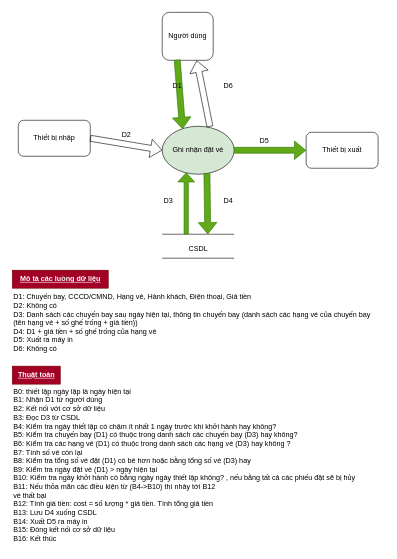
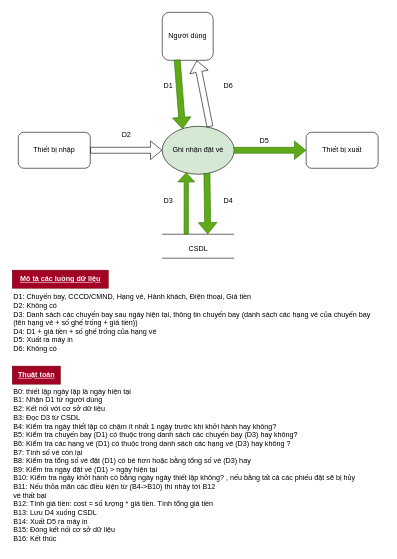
  <mxCell id="0" />
  <mxCell id="1" parent="0" />
  <mxCell id="2" value="Ghi nhận đặt vé" style="ellipse;whiteSpace=wrap;html=1;fillColor=#d5e8d4;" parent="1" vertex="1"><mxGeometry x="270" y="210" width="120" height="80" as="geometry" /></mxCell>
  <mxCell id="3" value="Người dùng" style="rounded=1;whiteSpace=wrap;html=1;" parent="1" vertex="1"><mxGeometry x="270" y="20" width="85" height="80" as="geometry" /></mxCell>
- <mxCell id="4" value="Thiết bị nhập" style="rounded=1;whiteSpace=wrap;html=1;" parent="1" vertex="1"><mxGeometry x="30" y="200" width="120" height="60" as="geometry" /></mxCell>
+ <mxCell id="4" value="Thiết bị nhập" style="rounded=1;whiteSpace=wrap;html=1;" parent="1" vertex="1"><mxGeometry x="30" y="220" width="120" height="60" as="geometry" /></mxCell>
  <mxCell id="5" value="Thiết bị xuất" style="rounded=1;whiteSpace=wrap;html=1;" parent="1" vertex="1"><mxGeometry x="510" y="220" width="120" height="60" as="geometry" /></mxCell>
  <mxCell id="6" value="" style="shape=flexArrow;endArrow=classic;html=1;rounded=0;exitX=0.294;exitY=0.989;exitDx=0;exitDy=0;entryX=0.283;entryY=0.057;entryDx=0;entryDy=0;entryPerimeter=0;exitPerimeter=0;fillColor=#60a917;strokeColor=#2D7600;" parent="1" source="3" target="2" edge="1"><mxGeometry width="50" height="50" relative="1" as="geometry"><mxPoint x="310" y="280" as="sourcePoint" /><mxPoint x="360" y="230" as="targetPoint" /></mxGeometry></mxCell>
  <mxCell id="7" value="" style="shape=flexArrow;endArrow=classic;html=1;rounded=0;entryX=0;entryY=0.5;entryDx=0;entryDy=0;exitX=1;exitY=0.5;exitDx=0;exitDy=0;fillColor=#60a917;strokeColor=#2D7600;" parent="1" source="2" target="5" edge="1"><mxGeometry width="50" height="50" relative="1" as="geometry"><mxPoint x="230" y="310" as="sourcePoint" /><mxPoint x="280" y="260" as="targetPoint" /></mxGeometry></mxCell>
  <mxCell id="8" value="" style="shape=flexArrow;endArrow=classic;html=1;rounded=0;entryX=0;entryY=0.5;entryDx=0;entryDy=0;exitX=1;exitY=0.5;exitDx=0;exitDy=0;" parent="1" source="4" target="2" edge="1"><mxGeometry width="50" height="50" relative="1" as="geometry"><mxPoint x="230" y="310" as="sourcePoint" /><mxPoint x="280" y="260" as="targetPoint" /></mxGeometry></mxCell>
  <mxCell id="9" value="" style="endArrow=none;html=1;rounded=0;" parent="1" edge="1"><mxGeometry width="50" height="50" relative="1" as="geometry"><mxPoint x="270" y="390" as="sourcePoint" /><mxPoint x="390" y="390" as="targetPoint" /></mxGeometry></mxCell>
  <mxCell id="10" value="" style="endArrow=none;html=1;rounded=0;" parent="1" edge="1"><mxGeometry width="50" height="50" relative="1" as="geometry"><mxPoint x="270" y="430" as="sourcePoint" /><mxPoint x="390" y="430" as="targetPoint" /></mxGeometry></mxCell>
  <mxCell id="11" value="" style="shape=flexArrow;endArrow=classic;html=1;rounded=0;width=7.143;endSize=4.771;entryX=0.334;entryY=0.963;entryDx=0;entryDy=0;entryPerimeter=0;fillColor=#60a917;strokeColor=#2D7600;" parent="1" target="2" edge="1"><mxGeometry width="50" height="50" relative="1" as="geometry"><mxPoint x="310" y="390" as="sourcePoint" /><mxPoint x="310" y="290" as="targetPoint" /></mxGeometry></mxCell>
  <mxCell id="12" value="" style="shape=flexArrow;endArrow=classic;html=1;rounded=0;exitX=0.621;exitY=0.981;exitDx=0;exitDy=0;exitPerimeter=0;fillColor=#60a917;strokeColor=#2D7600;" parent="1" source="2" edge="1"><mxGeometry width="50" height="50" relative="1" as="geometry"><mxPoint x="346" y="291" as="sourcePoint" /><mxPoint x="346" y="390" as="targetPoint" /></mxGeometry></mxCell>
- <mxCell id="13" value="D1" style="text;html=1;align=center;verticalAlign=middle;resizable=0;points=[];autosize=1;strokeColor=none;fillColor=none;" parent="1" vertex="1"><mxGeometry x="275" y="128" width="40" height="30" as="geometry" /></mxCell>
+ <mxCell id="13" value="D1" style="text;html=1;align=center;verticalAlign=middle;resizable=0;points=[];autosize=1;strokeColor=none;fillColor=none;" parent="1" vertex="1"><mxGeometry x="260" y="128" width="40" height="30" as="geometry" /></mxCell>
  <mxCell id="14" value="D6" style="text;html=1;align=center;verticalAlign=middle;resizable=0;points=[];autosize=1;strokeColor=none;fillColor=none;" parent="1" vertex="1"><mxGeometry x="360" y="128" width="40" height="30" as="geometry" /></mxCell>
  <mxCell id="15" value="D5" style="text;html=1;align=center;verticalAlign=middle;resizable=0;points=[];autosize=1;strokeColor=none;fillColor=none;" parent="1" vertex="1"><mxGeometry x="420" y="220" width="40" height="30" as="geometry" /></mxCell>
  <mxCell id="16" value="D4" style="text;html=1;align=center;verticalAlign=middle;resizable=0;points=[];autosize=1;strokeColor=none;fillColor=none;" parent="1" vertex="1"><mxGeometry x="360" y="320" width="40" height="30" as="geometry" /></mxCell>
  <mxCell id="17" value="D3" style="text;html=1;align=center;verticalAlign=middle;resizable=0;points=[];autosize=1;strokeColor=none;fillColor=none;" parent="1" vertex="1"><mxGeometry x="260" y="320" width="40" height="30" as="geometry" /></mxCell>
  <mxCell id="18" value="D2" style="text;html=1;align=center;verticalAlign=middle;resizable=0;points=[];autosize=1;strokeColor=none;fillColor=none;" parent="1" vertex="1"><mxGeometry x="190" y="210" width="40" height="30" as="geometry" /></mxCell>
  <mxCell id="19" value="CSDL" style="text;html=1;align=center;verticalAlign=middle;resizable=0;points=[];autosize=1;strokeColor=none;fillColor=none;" parent="1" vertex="1"><mxGeometry x="300" y="400" width="60" height="30" as="geometry" /></mxCell>
  <mxCell id="20" value="D1: Chuyến bay, CCCD/CMND, Hạng vé, Hành khách, Điện thoại, Giá tiền&lt;div&gt;D2: Không có&lt;/div&gt;&lt;div&gt;D3: Danh sách các chuyến bay sau ngày hiện tại, thông tin chuyến bay (danh sách các hạng vé của chuyến bay&lt;/div&gt;&lt;div&gt;(tên hạng vé + số ghế trống + giá tiền))&amp;nbsp;&lt;/div&gt;&lt;div&gt;D4: D1 + giá tiền + số ghế trống của hạng vé&lt;/div&gt;&lt;div&gt;D5: Xuất ra máy in&lt;/div&gt;&lt;div&gt;D6: Không có&lt;/div&gt;&lt;div&gt;&lt;br&gt;&lt;/div&gt;" style="text;html=1;align=left;verticalAlign=middle;resizable=0;points=[];autosize=1;strokeColor=none;fillColor=none;" parent="1" vertex="1"><mxGeometry x="20" y="480" width="620" height="130" as="geometry" /></mxCell>
  <mxCell id="21" value="&lt;b&gt;&lt;u&gt;Mô tả các luồng dữ liệu&lt;/u&gt;&lt;/b&gt;" style="text;html=1;align=center;verticalAlign=middle;resizable=0;points=[];autosize=1;strokeColor=#6F0000;fillColor=#a20025;fontColor=#ffffff;" parent="1" vertex="1"><mxGeometry x="20" y="450" width="160" height="30" as="geometry" /></mxCell>
  <mxCell id="22" value="&lt;b&gt;&lt;u&gt;Thuật toán&lt;/u&gt;&lt;/b&gt;" style="text;html=1;align=center;verticalAlign=middle;resizable=0;points=[];autosize=1;strokeColor=#6F0000;fillColor=#a20025;fontColor=#ffffff;" parent="1" vertex="1"><mxGeometry x="20" y="610" width="80" height="30" as="geometry" /></mxCell>
  <mxCell id="23" value="&lt;div&gt;B0: thiết lập ngày lập là ngày hiện tại&lt;/div&gt;B1: Nhận D1 từ người dùng&lt;div&gt;B2: Kết nối với cơ sở dữ liệu&lt;/div&gt;&lt;div&gt;B3: Đọc D3 từ CSDL&lt;/div&gt;&lt;div&gt;B4: Kiểm tra ngày thiết lập có chậm ít nhất 1 ngày trước khi khởi hành hay không?&lt;/div&gt;&lt;div&gt;B5: Kiểm tra chuyến bay (D1) có thuộc trong danh sách các chuyến bay (D3) hay không?&lt;/div&gt;&lt;div&gt;B6: Kiểm tra các hạng vé (D1) có thuộc trong danh sách các hạng vé (D3) hay không ?&lt;/div&gt;&lt;div&gt;B7: Tính số vé còn lại&lt;/div&gt;&lt;div&gt;B8: Kiểm tra tổng số vé đặt (D1) có bé hơn hoặc bằng tổng số vé (D3) hay&amp;nbsp;&lt;/div&gt;&lt;div&gt;B9: Kiểm tra ngày đặt vé (D1) &amp;gt; ngày hiện tại&lt;/div&gt;&lt;div&gt;B10: Kiểm tra ngày khởi hành có bằng ngày ngày thiết lập không? , nếu bằng tất cả các phiếu đặt sẽ bị hủy&lt;/div&gt;&lt;div&gt;B11: Nếu thỏa mãn các điều kiện từ (B4-&amp;gt;B10) thì nhảy tới B12&amp;nbsp;&lt;/div&gt;&lt;div&gt;vé thất bại&lt;/div&gt;&lt;div&gt;B12: Tính giá tiền: cost = số lượng * giá tiền. Tính tổng giá tiền&lt;/div&gt;&lt;div&gt;B13: Lưu D4 xuống CSDL&lt;/div&gt;&lt;div&gt;B14: Xuất D5 ra máy in&lt;/div&gt;&lt;div&gt;B15: Đóng kết nối cơ sở dữ liệu&lt;/div&gt;&lt;div&gt;B16: Kết thúc&lt;/div&gt;" style="text;html=1;align=left;verticalAlign=middle;resizable=0;points=[];autosize=1;strokeColor=none;fillColor=none;" parent="1" vertex="1"><mxGeometry x="20" y="640" width="590" height="270" as="geometry" /></mxCell>
  <mxCell id="24" value="" style="shape=flexArrow;endArrow=classic;html=1;rounded=0;entryX=0.677;entryY=1.003;entryDx=0;entryDy=0;entryPerimeter=0;exitX=0.663;exitY=0.007;exitDx=0;exitDy=0;exitPerimeter=0;" parent="1" source="2" target="3" edge="1"><mxGeometry width="50" height="50" relative="1" as="geometry"><mxPoint x="310" y="280" as="sourcePoint" /><mxPoint x="360" y="230" as="targetPoint" /></mxGeometry></mxCell>
